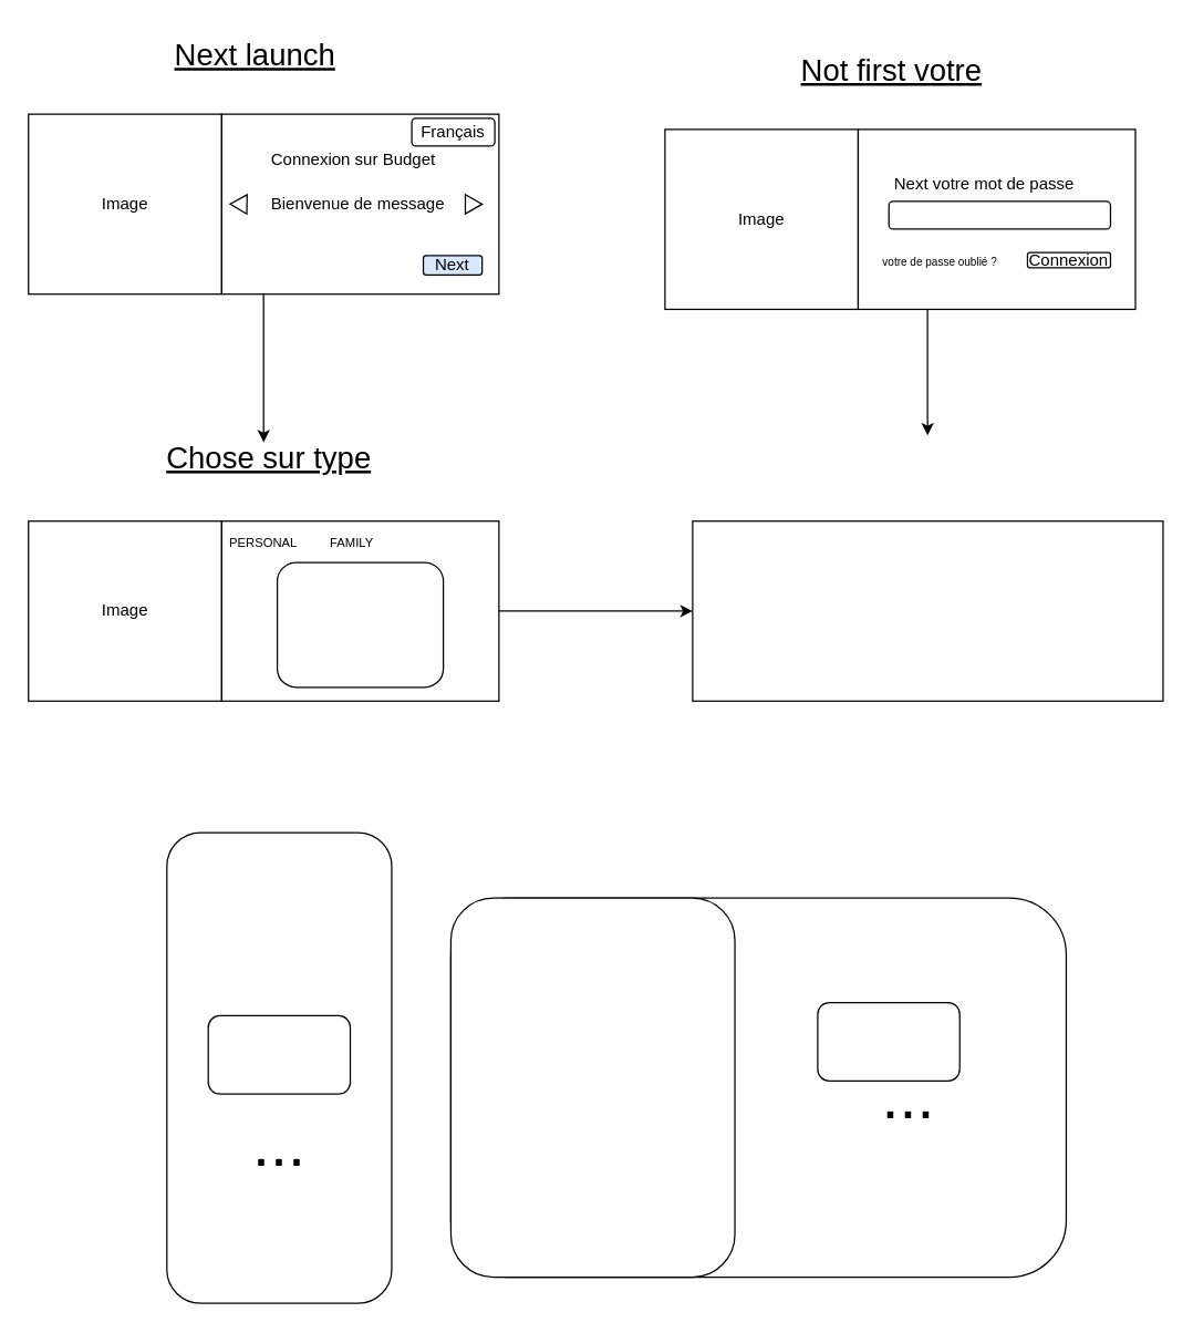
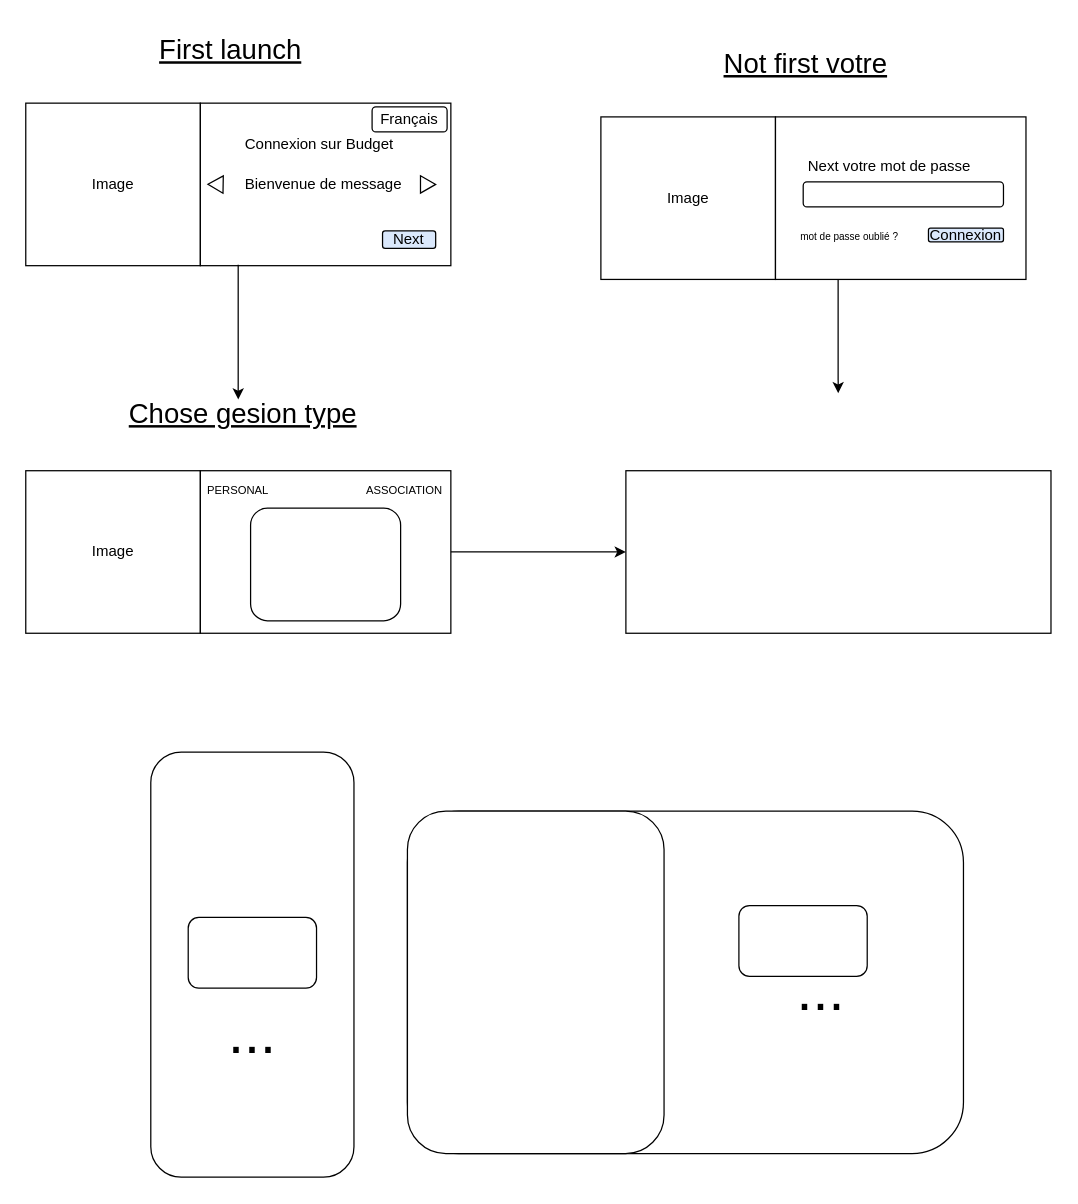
  <mxCell id="0" />
  <mxCell id="1" parent="0" />
  <mxCell id="2" value="" style="group" parent="1" vertex="1" connectable="0"><mxGeometry x="480" y="31" width="340" height="192" as="geometry" /></mxCell>
  <mxCell id="3" value="&lt;font style=&quot;font-size: 22px;&quot;&gt;&lt;u&gt;Not first votre&lt;/u&gt;&lt;/font&gt;" style="text;html=1;align=center;verticalAlign=middle;whiteSpace=wrap;rounded=0;" parent="2" vertex="1"><mxGeometry x="44" width="240" height="40" as="geometry" /></mxCell>
  <mxCell id="4" value="" style="group" parent="2" vertex="1" connectable="0"><mxGeometry y="62" width="340" height="130" as="geometry" /></mxCell>
  <mxCell id="5" value="Image" style="rounded=0;whiteSpace=wrap;html=1;" parent="4" vertex="1"><mxGeometry width="139.643" height="130" as="geometry" /></mxCell>
  <mxCell id="6" value="" style="rounded=0;whiteSpace=wrap;html=1;" parent="4" vertex="1"><mxGeometry x="139.643" width="200.357" height="130" as="geometry" /></mxCell>
  <mxCell id="7" value="Next votre mot de passe" style="text;html=1;align=center;verticalAlign=middle;whiteSpace=wrap;rounded=0;" parent="4" vertex="1"><mxGeometry x="151" y="29" width="160" height="21" as="geometry" /></mxCell>
  <mxCell id="8" value="" style="rounded=1;whiteSpace=wrap;html=1;" parent="4" vertex="1"><mxGeometry x="161.82" y="52" width="160.18" height="20" as="geometry" /></mxCell>
- <mxCell id="9" value="Connexion" style="rounded=1;whiteSpace=wrap;html=1;" parent="4" vertex="1"><mxGeometry x="262" y="89" width="60" height="11" as="geometry" /></mxCell>
- <mxCell id="10" value="&lt;font style=&quot;font-size: 8px;&quot;&gt;votre de passe oublié ?&lt;/font&gt;" style="text;html=1;align=center;verticalAlign=middle;whiteSpace=wrap;rounded=0;" parent="4" vertex="1"><mxGeometry x="144" y="79.5" width="110" height="30" as="geometry" /></mxCell>
+ <mxCell id="9" value="Connexion" style="rounded=1;whiteSpace=wrap;html=1;fillColor=#dae8fc;" parent="4" vertex="1"><mxGeometry x="262" y="89" width="60" height="11" as="geometry" /></mxCell>
+ <mxCell id="10" value="&lt;font style=&quot;font-size: 8px;&quot;&gt;mot de passe oublié ?&lt;/font&gt;" style="text;html=1;align=center;verticalAlign=middle;whiteSpace=wrap;rounded=0;" parent="4" vertex="1"><mxGeometry x="144" y="79.5" width="110" height="30" as="geometry" /></mxCell>
  <mxCell id="11" value="" style="group" parent="1" vertex="1" connectable="0"><mxGeometry x="20" y="20" width="340" height="192" as="geometry" /></mxCell>
- <mxCell id="12" value="&lt;font style=&quot;font-size: 22px;&quot;&gt;&lt;u&gt;Next launch&lt;/u&gt;&lt;/font&gt;" style="text;html=1;align=center;verticalAlign=middle;whiteSpace=wrap;rounded=0;" parent="11" vertex="1"><mxGeometry x="44" width="240" height="40" as="geometry" /></mxCell>
+ <mxCell id="12" value="&lt;font style=&quot;font-size: 22px;&quot;&gt;&lt;u&gt;First launch&lt;/u&gt;&lt;/font&gt;" style="text;html=1;align=center;verticalAlign=middle;whiteSpace=wrap;rounded=0;" parent="11" vertex="1"><mxGeometry x="44" width="240" height="40" as="geometry" /></mxCell>
  <mxCell id="13" value="" style="group" parent="11" vertex="1" connectable="0"><mxGeometry y="62" width="340" height="130" as="geometry" /></mxCell>
  <mxCell id="14" value="Image" style="rounded=0;whiteSpace=wrap;html=1;" parent="13" vertex="1"><mxGeometry width="139.643" height="130" as="geometry" /></mxCell>
  <mxCell id="15" value="Bienvenue de message&amp;nbsp;" style="rounded=0;whiteSpace=wrap;html=1;" parent="13" vertex="1"><mxGeometry x="139.643" width="200.357" height="130" as="geometry" /></mxCell>
  <mxCell id="16" value="" style="triangle;whiteSpace=wrap;html=1;" parent="13" vertex="1"><mxGeometry x="315.714" y="58.036" width="12.143" height="13.929" as="geometry" /></mxCell>
  <mxCell id="17" value="" style="triangle;whiteSpace=wrap;html=1;rotation=-179;" parent="13" vertex="1"><mxGeometry x="145.714" y="58.036" width="12.143" height="13.929" as="geometry" /></mxCell>
  <mxCell id="18" value="Next" style="rounded=1;whiteSpace=wrap;html=1;fillColor=#dae8fc;" parent="13" vertex="1"><mxGeometry x="285.357" y="102.143" width="42.5" height="13.929" as="geometry" /></mxCell>
  <mxCell id="19" value="Connexion sur Budget" style="text;html=1;align=center;verticalAlign=middle;whiteSpace=wrap;rounded=0;" parent="13" vertex="1"><mxGeometry x="167" y="17" width="136" height="31" as="geometry" /></mxCell>
  <mxCell id="20" value="Français" style="text;html=1;align=center;verticalAlign=middle;whiteSpace=wrap;rounded=1;fillColor=default;strokeColor=default;" parent="13" vertex="1"><mxGeometry x="277" y="3" width="60" height="20" as="geometry" /></mxCell>
  <mxCell id="21" value="" style="group" parent="1" vertex="1" connectable="0"><mxGeometry x="500" y="314" width="340" height="192" as="geometry" /></mxCell>
  <mxCell id="22" value="" style="rounded=0;whiteSpace=wrap;html=1;" parent="21" vertex="1"><mxGeometry y="62" width="340" height="130" as="geometry" /></mxCell>
  <mxCell id="23" value="" style="endArrow=classic;html=1;rounded=0;entryX=0.481;entryY=0.5;entryDx=0;entryDy=0;entryPerimeter=0;exitX=0.25;exitY=1;exitDx=0;exitDy=0;" parent="21" source="6" edge="1"><mxGeometry width="50" height="50" relative="1" as="geometry"><mxPoint x="160" y="-83" as="sourcePoint" /><mxPoint x="169.79" as="targetPoint" /></mxGeometry></mxCell>
  <mxCell id="24" value="" style="group" parent="1" vertex="1" connectable="0"><mxGeometry x="20" y="316" width="340" height="190" as="geometry" /></mxCell>
  <mxCell id="25" value="" style="group" parent="24" vertex="1" connectable="0"><mxGeometry y="60" width="340" height="130" as="geometry" /></mxCell>
  <mxCell id="26" value="Image" style="rounded=0;whiteSpace=wrap;html=1;" parent="25" vertex="1"><mxGeometry width="139.643" height="130" as="geometry" /></mxCell>
  <mxCell id="27" value="" style="rounded=0;whiteSpace=wrap;html=1;" parent="25" vertex="1"><mxGeometry x="139.643" width="200.357" height="130" as="geometry" /></mxCell>
  <mxCell id="28" value="" style="rounded=1;whiteSpace=wrap;html=1;" parent="25" vertex="1"><mxGeometry x="179.82" y="30" width="120" height="90" as="geometry" /></mxCell>
  <mxCell id="29" value="&lt;font style=&quot;font-size: 9px;&quot;&gt;PERSONAL&lt;/font&gt;" style="text;html=1;align=center;verticalAlign=middle;whiteSpace=wrap;rounded=0;" parent="25" vertex="1"><mxGeometry x="142" y="5" width="56" height="20" as="geometry" /></mxCell>
- <mxCell id="30" value="&lt;font style=&quot;font-size: 9px;&quot;&gt;FAMILY&lt;/font&gt;" style="text;html=1;align=center;verticalAlign=middle;whiteSpace=wrap;rounded=0;" parent="25" vertex="1"><mxGeometry x="205.82" y="5" width="56" height="20" as="geometry" /></mxCell>
- <mxCell id="32" value="&lt;font style=&quot;font-size: 22px;&quot;&gt;&lt;u&gt;Chose sur type&lt;/u&gt;&lt;/font&gt;" style="text;html=1;align=center;verticalAlign=middle;whiteSpace=wrap;rounded=0;" parent="24" vertex="1"><mxGeometry x="67" width="214" height="30" as="geometry" /></mxCell>
+ <mxCell id="31" value="&lt;font style=&quot;font-size: 9px;&quot;&gt;ASSOCIATION&lt;/font&gt;" style="text;html=1;align=center;verticalAlign=middle;whiteSpace=wrap;rounded=0;" parent="25" vertex="1"><mxGeometry x="275" y="5" width="56" height="20" as="geometry" /></mxCell>
+ <mxCell id="32" value="&lt;font style=&quot;font-size: 22px;&quot;&gt;&lt;u&gt;Chose gesion type&lt;/u&gt;&lt;/font&gt;" style="text;html=1;align=center;verticalAlign=middle;whiteSpace=wrap;rounded=0;" parent="24" vertex="1"><mxGeometry x="67" width="214" height="30" as="geometry" /></mxCell>
  <mxCell id="33" value="" style="endArrow=classic;html=1;rounded=0;entryX=0.481;entryY=0.5;entryDx=0;entryDy=0;entryPerimeter=0;exitX=0.151;exitY=0.994;exitDx=0;exitDy=0;exitPerimeter=0;" parent="1" source="15" edge="1"><mxGeometry width="50" height="50" relative="1" as="geometry"><mxPoint x="200" y="221" as="sourcePoint" /><mxPoint x="189.934" y="319" as="targetPoint" /></mxGeometry></mxCell>
  <mxCell id="34" value="" style="endArrow=classic;html=1;rounded=0;entryX=0;entryY=0.5;entryDx=0;entryDy=0;exitX=1;exitY=0.5;exitDx=0;exitDy=0;" parent="1" source="27" target="22" edge="1"><mxGeometry width="50" height="50" relative="1" as="geometry"><mxPoint x="360" y="291" as="sourcePoint" /><mxPoint x="410" y="241" as="targetPoint" /></mxGeometry></mxCell>
  <mxCell id="35" value="" style="group" parent="1" vertex="1" connectable="0"><mxGeometry x="120" y="601" width="650" height="340" as="geometry" /></mxCell>
  <mxCell id="36" value="&lt;div&gt;&lt;font style=&quot;font-size: 46px;&quot;&gt;&lt;br&gt;&lt;/font&gt;&lt;/div&gt;&lt;font style=&quot;font-size: 46px;&quot;&gt;&lt;div&gt;&lt;font style=&quot;font-size: 46px;&quot;&gt;&lt;br&gt;&lt;/font&gt;&lt;/div&gt;...&lt;/font&gt;" style="rounded=1;whiteSpace=wrap;html=1;" parent="35" vertex="1"><mxGeometry width="162.5" height="340" as="geometry" /></mxCell>
  <mxCell id="37" value="" style="rounded=1;whiteSpace=wrap;html=1;" parent="35" vertex="1"><mxGeometry x="29.934" y="132.222" width="102.632" height="56.667" as="geometry" /></mxCell>
  <mxCell id="38" value="&lt;div&gt;&lt;br&gt;&lt;/div&gt;&lt;font style=&quot;font-size: 46px;&quot;&gt;&amp;nbsp; &amp;nbsp; &amp;nbsp; &amp;nbsp; &amp;nbsp; &amp;nbsp; &amp;nbsp; &amp;nbsp; &amp;nbsp;...&lt;/font&gt;" style="rounded=1;whiteSpace=wrap;html=1;" parent="35" vertex="1"><mxGeometry x="205.263" y="47.222" width="444.737" height="273.889" as="geometry" /></mxCell>
  <mxCell id="39" value="" style="rounded=1;whiteSpace=wrap;html=1;" parent="35" vertex="1"><mxGeometry x="470.395" y="122.778" width="102.632" height="56.667" as="geometry" /></mxCell>
  <mxCell id="40" value="" style="rounded=1;whiteSpace=wrap;html=1;" parent="35" vertex="1"><mxGeometry x="205.263" y="47.222" width="205.263" height="273.889" as="geometry" /></mxCell>
